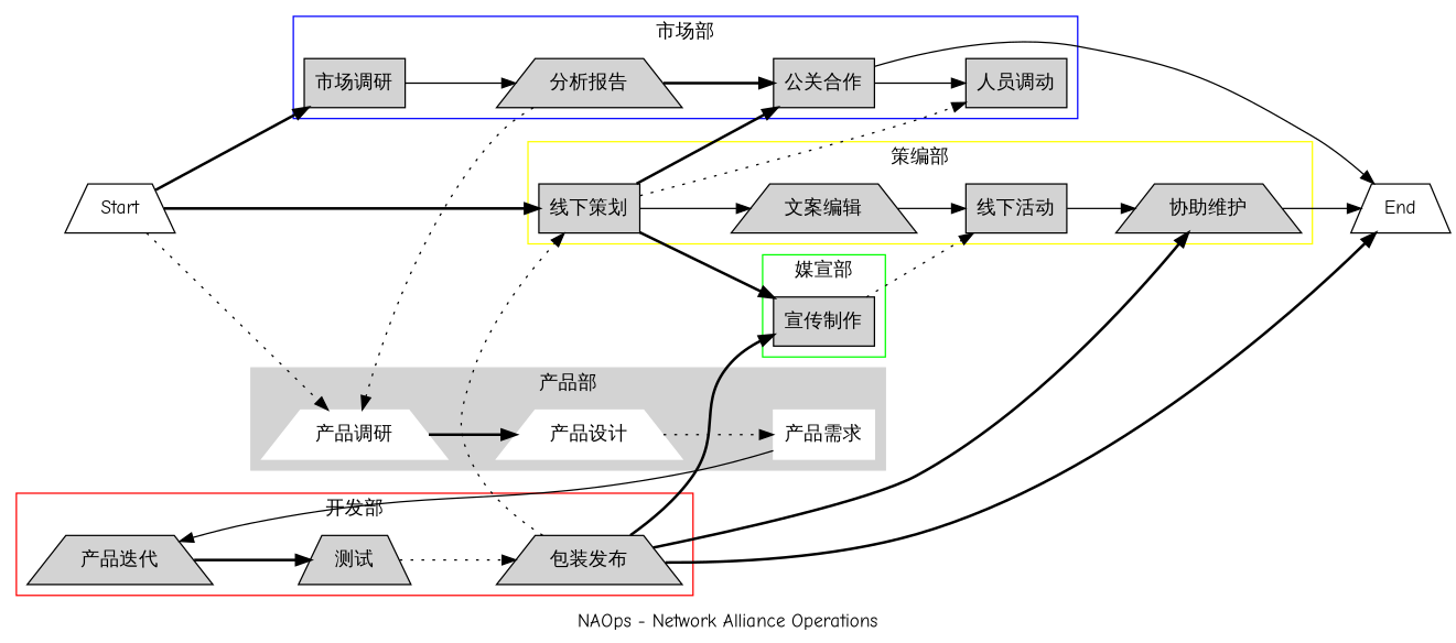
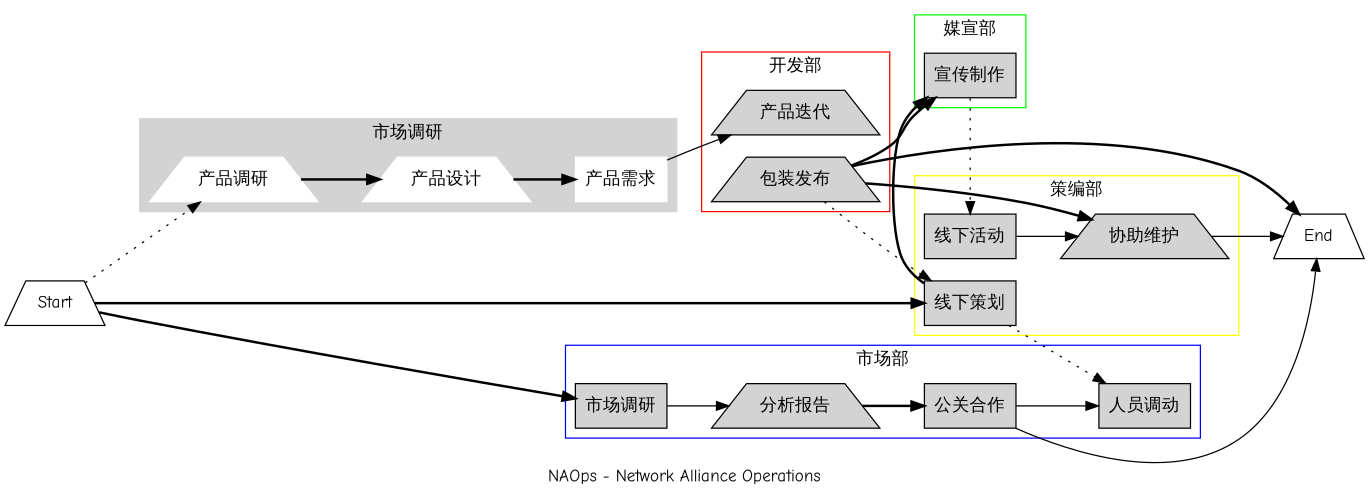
  digraph {
    fontname="Comic Neue"
    label="NAOps - Network Alliance Operations"
    rankdir=LR
    node [fontname="Comic Neue" shape=trapezium style=filled]
    edge [fontname="Comic Neue" style=bold]
    "产品迭代"
-   "测试"
    "包装发布"
    "产品调研" [color=white]
    "产品设计" [color=white]
    "产品需求" [color=white shape=box]
    "市场调研" [shape=box]
    "分析报告"
    "公关合作" [shape=box]
    "人员调动" [shape=box]
    "线下策划" [shape=box]
-   "文案编辑"
    "线下活动" [shape=box]
    "协助维护"
    "宣传制作" [shape=box]
    End [style=""]
    Start [style=""]
    subgraph cluster_1 {
      color=red
      label="开发部"
      "产品迭代"
-     "测试"
      "包装发布"
    }
    subgraph cluster_2 {
      color=lightgrey
-     label="产品部"
+     label="市场调研"
      style=filled
      "产品调研"
      "产品设计"
      "产品需求"
    }
    subgraph cluster_3 {
      color=blue
      label="市场部"
      "市场调研"
      "分析报告"
      "公关合作"
      "人员调动"
    }
    subgraph cluster_4 {
      color=yellow
      label="策编部"
      "线下策划"
-     "文案编辑"
      "线下活动"
      "协助维护"
    }
    subgraph cluster_5 {
      color=green
      label="媒宣部"
      "宣传制作"
    }
-   "产品迭代" -> "测试"
-   "测试" -> "包装发布" [style=dotted]
    "包装发布" -> "线下策划" [style=dotted]
    "包装发布" -> "协助维护"
    "包装发布" -> "宣传制作"
    "包装发布" -> End
    "产品调研" -> "产品设计"
-   "产品设计" -> "产品需求" [style=dotted]
+   "产品设计" -> "产品需求"
    "产品需求" -> "产品迭代" [style=solid]
    "市场调研" -> "分析报告" [style=solid]
-   "分析报告" -> "产品调研" [style=dotted]
    "分析报告" -> "公关合作"
    "公关合作" -> "人员调动" [style=solid]
    "公关合作" -> End [style=solid]
-   "线下策划" -> "公关合作"
    "线下策划" -> "人员调动" [style=dotted]
-   "线下策划" -> "文案编辑" [style=solid]
    "线下策划" -> "宣传制作"
-   "文案编辑" -> "线下活动" [style=solid]
    "线下活动" -> "协助维护" [style=solid]
    "协助维护" -> End [style=solid]
    "宣传制作" -> "线下活动" [style=dotted]
    Start -> "产品调研" [style=dotted]
    Start -> "市场调研"
    Start -> "线下策划"
  }
